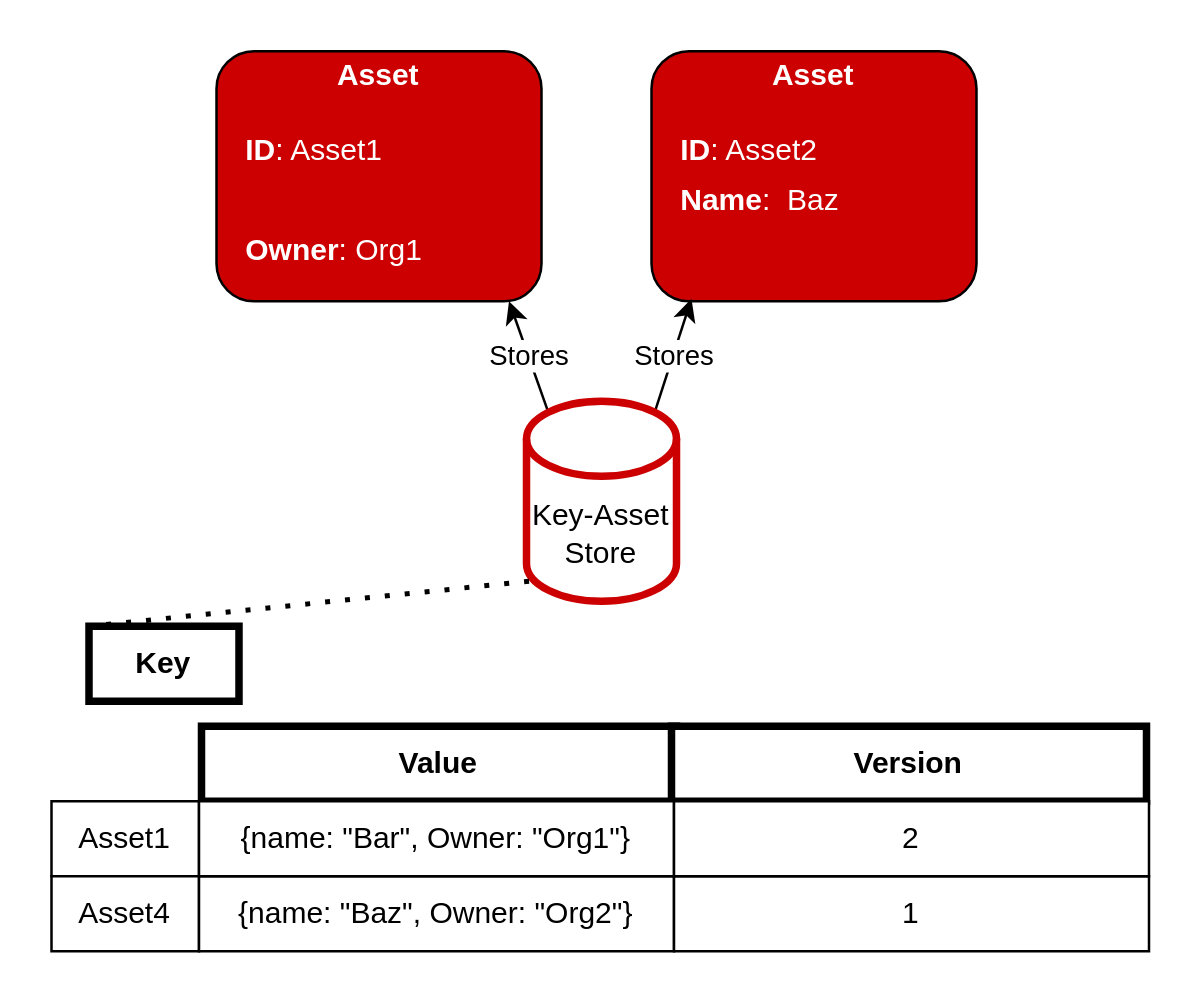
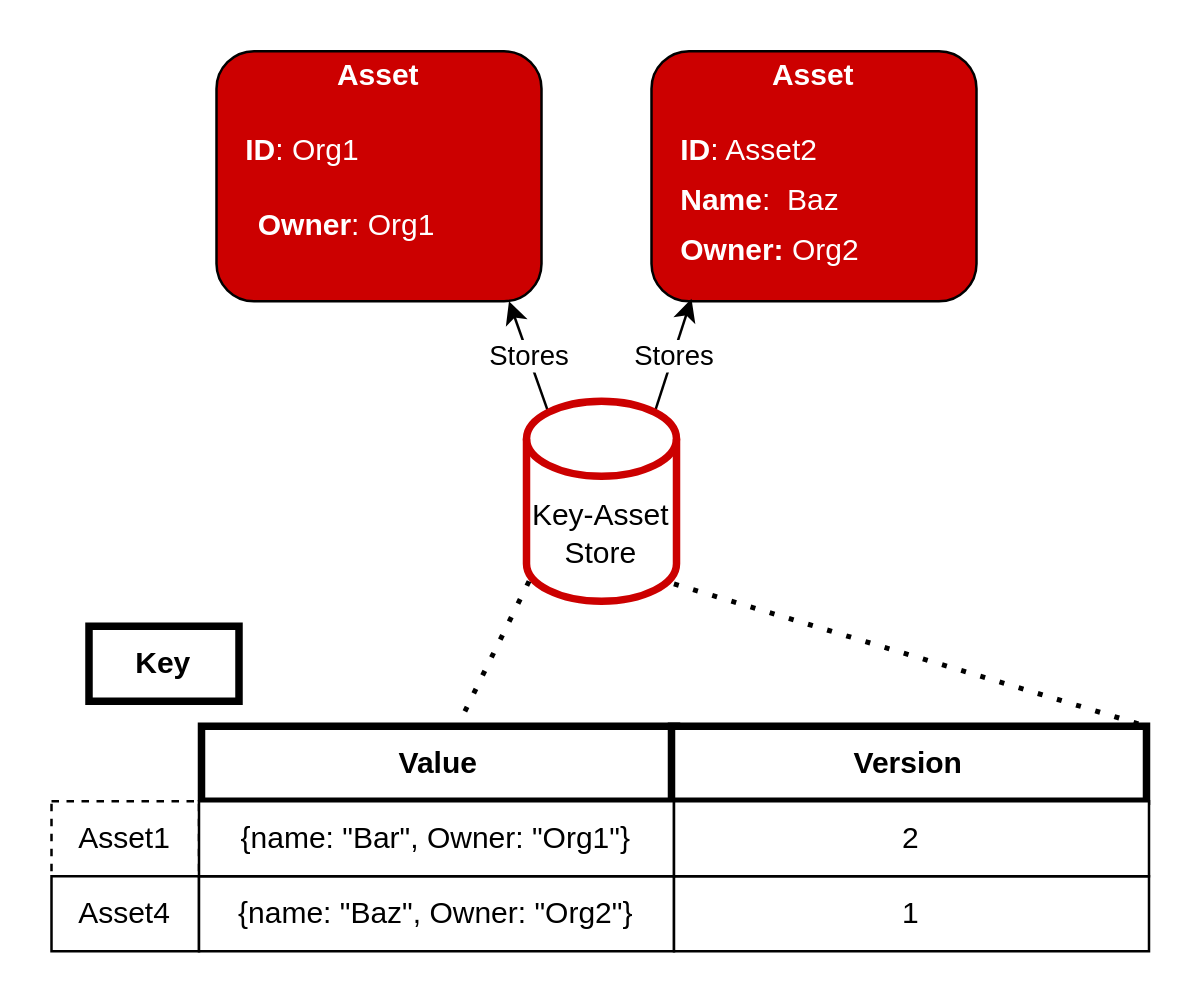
  <mxCell id="0" />
  <mxCell id="1" parent="0" />
  <mxCell id="2" value="" style="rounded=1;whiteSpace=wrap;html=1;fillColor=#CC0000;" vertex="1" parent="1"><mxGeometry x="86" y="20" width="130" height="100" as="geometry" /></mxCell>
  <mxCell id="3" value="&lt;b&gt;&lt;font color=&quot;#ffffff&quot;&gt;Asset&lt;/font&gt;&lt;/b&gt;" style="text;html=1;strokeColor=none;fillColor=none;align=center;verticalAlign=middle;whiteSpace=wrap;rounded=0;" vertex="1" parent="1"><mxGeometry x="86" y="20" width="130" height="20" as="geometry" /></mxCell>
- <mxCell id="4" value="&lt;font color=&quot;#ffffff&quot;&gt;&lt;b&gt;ID&lt;/b&gt;: Asset1&lt;/font&gt;" style="text;html=1;strokeColor=none;fillColor=none;align=left;verticalAlign=middle;whiteSpace=wrap;rounded=0;" vertex="1" parent="1"><mxGeometry x="96" y="50" width="110" height="20" as="geometry" /></mxCell>
+ <mxCell id="4" value="&lt;font color=&quot;#ffffff&quot;&gt;&lt;b&gt;ID&lt;/b&gt;: Org1&lt;/font&gt;" style="text;html=1;strokeColor=none;fillColor=none;align=left;verticalAlign=middle;whiteSpace=wrap;rounded=0;" vertex="1" parent="1"><mxGeometry x="96" y="50" width="110" height="20" as="geometry" /></mxCell>
  <mxCell id="5" value="" style="rounded=1;whiteSpace=wrap;html=1;fillColor=#CC0000;" vertex="1" parent="1"><mxGeometry x="260" y="20" width="130" height="100" as="geometry" /></mxCell>
  <mxCell id="6" value="&lt;b&gt;&lt;font color=&quot;#ffffff&quot;&gt;Asset&lt;/font&gt;&lt;/b&gt;" style="text;html=1;strokeColor=none;fillColor=none;align=center;verticalAlign=middle;whiteSpace=wrap;rounded=0;" vertex="1" parent="1"><mxGeometry x="260" y="20" width="130" height="20" as="geometry" /></mxCell>
  <mxCell id="7" value="&lt;font color=&quot;#ffffff&quot;&gt;&lt;b&gt;ID&lt;/b&gt;: Asset2&lt;/font&gt;" style="text;html=1;strokeColor=none;fillColor=none;align=left;verticalAlign=middle;whiteSpace=wrap;rounded=0;" vertex="1" parent="1"><mxGeometry x="270" y="50" width="110" height="20" as="geometry" /></mxCell>
  <mxCell id="8" value="&lt;font color=&quot;#ffffff&quot;&gt;&lt;b&gt;Name&lt;/b&gt;:&amp;nbsp; Baz&lt;/font&gt;" style="text;html=1;strokeColor=none;fillColor=none;align=left;verticalAlign=middle;whiteSpace=wrap;rounded=0;" vertex="1" parent="1"><mxGeometry x="270" y="70" width="110" height="20" as="geometry" /></mxCell>
  <mxCell id="9" value="Stores" style="edgeStyle=none;rounded=0;orthogonalLoop=1;jettySize=auto;html=1;exitX=0.855;exitY=0;exitDx=0;exitDy=4.35;exitPerimeter=0;entryX=0.123;entryY=0.99;entryDx=0;entryDy=0;entryPerimeter=0;" edge="1" parent="1" source="11" target="5"><mxGeometry relative="1" as="geometry" /></mxCell>
  <mxCell id="10" value="Stores" style="edgeStyle=none;rounded=0;orthogonalLoop=1;jettySize=auto;html=1;exitX=0.145;exitY=0;exitDx=0;exitDy=4.35;exitPerimeter=0;entryX=0.9;entryY=1;entryDx=0;entryDy=0;entryPerimeter=0;" edge="1" parent="1" source="11" target="2"><mxGeometry relative="1" as="geometry" /></mxCell>
  <mxCell id="11" value="Key-Asset Store" style="shape=cylinder3;whiteSpace=wrap;html=1;boundedLbl=1;backgroundOutline=1;size=15;strokeColor=#CC0000;strokeWidth=3;" vertex="1" parent="1"><mxGeometry x="210" y="160" width="60" height="80" as="geometry" /></mxCell>
  <mxCell id="12" value="Key" style="rounded=0;whiteSpace=wrap;html=1;strokeWidth=3;fontStyle=1" vertex="1" parent="1"><mxGeometry x="35" y="250" width="60" height="30" as="geometry" /></mxCell>
  <mxCell id="13" value="Value" style="rounded=0;whiteSpace=wrap;html=1;strokeWidth=3;fontStyle=1" vertex="1" parent="1"><mxGeometry x="80" y="290" width="190" height="30" as="geometry" /></mxCell>
- <mxCell id="14" value="Asset1" style="rounded=0;whiteSpace=wrap;html=1;strokeWidth=1;" vertex="1" parent="1"><mxGeometry x="20" y="320" width="59" height="30" as="geometry" /></mxCell>
+ <mxCell id="14" value="Asset1" style="rounded=0;whiteSpace=wrap;html=1;strokeWidth=1;dashed=1;" vertex="1" parent="1"><mxGeometry x="20" y="320" width="59" height="30" as="geometry" /></mxCell>
  <mxCell id="15" value="Asset4" style="rounded=0;whiteSpace=wrap;html=1;strokeWidth=1;" vertex="1" parent="1"><mxGeometry x="20" y="350" width="59" height="30" as="geometry" /></mxCell>
  <mxCell id="16" value="{name: &quot;Baz&quot;, Owner: &quot;Org2&quot;}" style="rounded=0;whiteSpace=wrap;html=1;strokeWidth=1;" vertex="1" parent="1"><mxGeometry x="79" y="350" width="190" height="30" as="geometry" /></mxCell>
- <mxCell id="18" value="" style="endArrow=none;dashed=1;html=1;dashPattern=1 3;strokeWidth=2;exitX=0.017;exitY=0.9;exitDx=0;exitDy=0;exitPerimeter=0;entryX=0;entryY=0;entryDx=0;entryDy=0;" edge="1" parent="1" source="11" target="12"><mxGeometry width="50" height="50" relative="1" as="geometry"><mxPoint x="278.98" y="243.04" as="sourcePoint" /><mxPoint x="375" y="320" as="targetPoint" /></mxGeometry></mxCell>
- <mxCell id="19" value="&lt;font color=&quot;#ffffff&quot;&gt;&lt;b&gt;Owner&lt;/b&gt;: Org1&lt;/font&gt;" style="text;html=1;strokeColor=none;fillColor=none;align=left;verticalAlign=middle;whiteSpace=wrap;rounded=0;" vertex="1" parent="1"><mxGeometry x="96" y="90" width="110" height="20" as="geometry" /></mxCell>
+ <mxCell id="17" value="" style="endArrow=none;dashed=1;html=1;dashPattern=1 3;strokeWidth=2;exitX=0.983;exitY=0.913;exitDx=0;exitDy=0;exitPerimeter=0;entryX=1;entryY=0;entryDx=0;entryDy=0;" edge="1" parent="1" source="11" target="21"><mxGeometry width="50" height="50" relative="1" as="geometry"><mxPoint x="686" y="470" as="sourcePoint" /><mxPoint x="736" y="420" as="targetPoint" /></mxGeometry></mxCell>
+ <mxCell id="18" value="" style="endArrow=none;dashed=1;html=1;dashPattern=1 3;strokeWidth=2;exitX=0.017;exitY=0.9;exitDx=0;exitDy=0;exitPerimeter=0;" edge="1" parent="1" source="11" target="13"><mxGeometry width="50" height="50" relative="1" as="geometry"><mxPoint x="278.98" y="243.04" as="sourcePoint" /><mxPoint x="375" y="320" as="targetPoint" /></mxGeometry></mxCell>
+ <mxCell id="19" value="&lt;font color=&quot;#ffffff&quot;&gt;&lt;b&gt;Owner&lt;/b&gt;: Org1&lt;/font&gt;" style="text;html=1;strokeColor=none;fillColor=none;align=left;verticalAlign=middle;whiteSpace=wrap;rounded=0;" vertex="1" parent="1"><mxGeometry x="101" y="80" width="110" height="20" as="geometry" /></mxCell>
+ <mxCell id="20" value="&lt;font color=&quot;#ffffff&quot;&gt;&lt;b&gt;Owner: &lt;/b&gt;Org2&lt;/font&gt;" style="text;html=1;strokeColor=none;fillColor=none;align=left;verticalAlign=middle;whiteSpace=wrap;rounded=0;" vertex="1" parent="1"><mxGeometry x="270" y="90" width="110" height="20" as="geometry" /></mxCell>
  <mxCell id="21" value="Version" style="rounded=0;whiteSpace=wrap;html=1;strokeWidth=3;fontStyle=1" vertex="1" parent="1"><mxGeometry x="268" y="290" width="190" height="30" as="geometry" /></mxCell>
  <mxCell id="22" value="1" style="rounded=0;whiteSpace=wrap;html=1;strokeWidth=1;" vertex="1" parent="1"><mxGeometry x="269" y="350" width="190" height="30" as="geometry" /></mxCell>
  <mxCell id="23" value="{name: &quot;Bar&quot;, Owner: &quot;Org1&quot;}" style="rounded=0;whiteSpace=wrap;html=1;strokeWidth=1;" vertex="1" parent="1"><mxGeometry x="79" y="320" width="190" height="30" as="geometry" /></mxCell>
  <mxCell id="24" value="2" style="rounded=0;whiteSpace=wrap;html=1;strokeWidth=1;" vertex="1" parent="1"><mxGeometry x="269" y="320" width="190" height="30" as="geometry" /></mxCell>
